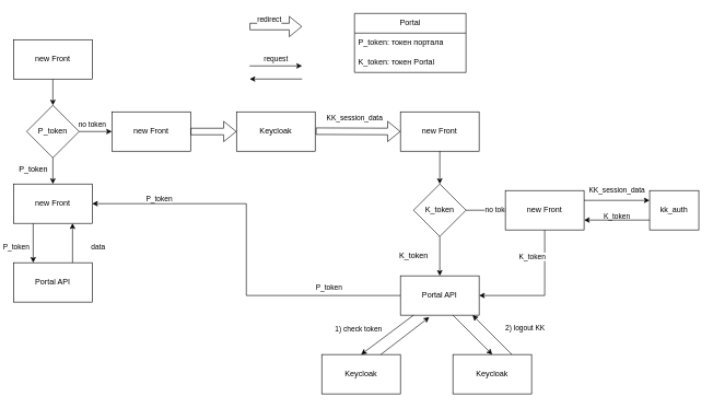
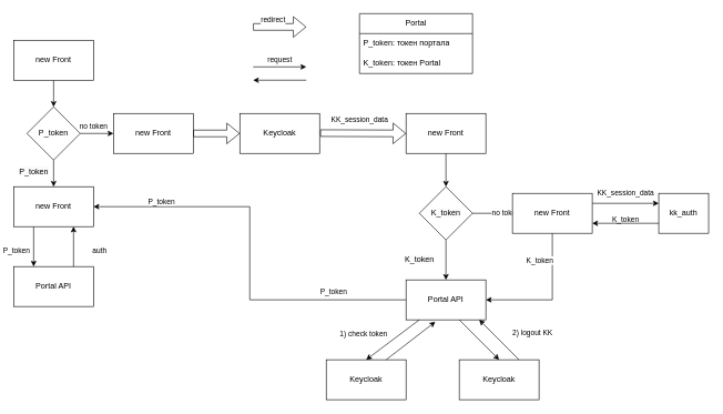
  <mxCell id="0" />
  <mxCell id="1" parent="0" />
  <mxCell id="2" style="edgeStyle=orthogonalEdgeStyle;rounded=0;orthogonalLoop=1;jettySize=auto;html=1;exitX=0.5;exitY=1;exitDx=0;exitDy=0;entryX=0.5;entryY=0;entryDx=0;entryDy=0;" edge="1" parent="1" source="3" target="4"><mxGeometry relative="1" as="geometry" /></mxCell>
  <mxCell id="3" value="new Front" style="rounded=0;whiteSpace=wrap;html=1;" vertex="1" parent="1"><mxGeometry x="20" y="60" width="120" height="60" as="geometry" /></mxCell>
  <mxCell id="4" value="P_token" style="rhombus;whiteSpace=wrap;html=1;" vertex="1" parent="1"><mxGeometry x="40" y="160" width="80" height="80" as="geometry" /></mxCell>
  <mxCell id="5" value="Portal" style="swimlane;fontStyle=0;childLayout=stackLayout;horizontal=1;startSize=30;horizontalStack=0;resizeParent=1;resizeParentMax=0;resizeLast=0;collapsible=1;marginBottom=0;whiteSpace=wrap;html=1;" vertex="1" parent="1"><mxGeometry x="540" y="20" width="170" height="90" as="geometry"><mxRectangle x="560" y="40" width="60" height="30" as="alternateBounds" /></mxGeometry></mxCell>
  <mxCell id="6" value="P_token: токен портала" style="text;strokeColor=none;fillColor=none;align=left;verticalAlign=middle;spacingLeft=4;spacingRight=4;overflow=hidden;points=[[0,0.5],[1,0.5]];portConstraint=eastwest;rotatable=0;whiteSpace=wrap;html=1;" vertex="1" parent="5"><mxGeometry y="30" width="170" height="30" as="geometry" /></mxCell>
  <mxCell id="7" value="K_token: токен&amp;nbsp;Portal" style="text;strokeColor=none;fillColor=none;align=left;verticalAlign=middle;spacingLeft=4;spacingRight=4;overflow=hidden;points=[[0,0.5],[1,0.5]];portConstraint=eastwest;rotatable=0;whiteSpace=wrap;html=1;" vertex="1" parent="5"><mxGeometry y="60" width="170" height="30" as="geometry" /></mxCell>
  <mxCell id="8" value="Keycloak" style="rounded=0;whiteSpace=wrap;html=1;" vertex="1" parent="1"><mxGeometry x="360" y="170" width="120" height="60" as="geometry" /></mxCell>
  <mxCell id="9" value="KK_session_data" style="shape=flexArrow;endArrow=classic;html=1;rounded=0;exitX=1;exitY=0.5;exitDx=0;exitDy=0;" edge="1" parent="1"><mxGeometry x="-0.086" y="20" width="50" height="50" relative="1" as="geometry"><mxPoint x="481" y="199.5" as="sourcePoint" /><mxPoint x="610" y="200" as="targetPoint" /><Array as="points" /><mxPoint as="offset" /></mxGeometry></mxCell>
  <mxCell id="10" value="new Front" style="rounded=0;whiteSpace=wrap;html=1;" vertex="1" parent="1"><mxGeometry x="610" y="170" width="120" height="60" as="geometry" /></mxCell>
  <mxCell id="11" value="K_token" style="endArrow=classic;html=1;rounded=0;exitX=1;exitY=0.25;exitDx=0;exitDy=0;entryX=0;entryY=0.25;entryDx=0;entryDy=0;" edge="1" parent="1" source="29" target="12"><mxGeometry y="-25" width="50" height="50" relative="1" as="geometry"><mxPoint x="800" y="350" as="sourcePoint" /><mxPoint x="800" y="400" as="targetPoint" /><mxPoint as="offset" /></mxGeometry></mxCell>
  <mxCell id="12" value="kk_auth" style="rounded=0;whiteSpace=wrap;html=1;" vertex="1" parent="1"><mxGeometry x="990" y="290" width="75" height="60" as="geometry" /></mxCell>
  <mxCell id="13" value="KK_session_data" style="endArrow=classic;html=1;rounded=0;entryX=1;entryY=0.75;entryDx=0;entryDy=0;exitX=0;exitY=0.75;exitDx=0;exitDy=0;" edge="1" parent="1" source="12" target="29"><mxGeometry y="-45" width="50" height="50" relative="1" as="geometry"><mxPoint x="980" y="335" as="sourcePoint" /><mxPoint x="920" y="389" as="targetPoint" /><mxPoint as="offset" /></mxGeometry></mxCell>
  <mxCell id="14" value="&lt;br style=&quot;border-color: var(--border-color); color: rgb(0, 0, 0); font-family: Helvetica; font-style: normal; font-variant-ligatures: normal; font-variant-caps: normal; font-weight: 400; letter-spacing: normal; orphans: 2; text-align: center; text-indent: 0px; text-transform: none; widows: 2; word-spacing: 0px; -webkit-text-stroke-width: 0px; background-color: rgb(251, 251, 251); text-decoration-thickness: initial; text-decoration-style: initial; text-decoration-color: initial; font-size: 11px;&quot;&gt;&lt;span style=&quot;border-color: var(--border-color); color: rgb(0, 0, 0); font-family: Helvetica; font-size: 12px; font-style: normal; font-variant-ligatures: normal; font-variant-caps: normal; font-weight: 400; letter-spacing: normal; orphans: 2; text-indent: 0px; text-transform: none; widows: 2; word-spacing: 0px; -webkit-text-stroke-width: 0px; text-decoration-thickness: initial; text-decoration-style: initial; text-decoration-color: initial; text-align: left; background-color: rgb(251, 251, 251); float: none; display: inline !important;&quot;&gt;P_token&lt;/span&gt;" style="endArrow=classic;html=1;rounded=0;exitX=0.5;exitY=1;exitDx=0;exitDy=0;" edge="1" parent="1" source="4"><mxGeometry x="-0.5" y="-30" width="50" height="50" relative="1" as="geometry"><mxPoint x="370" y="310" as="sourcePoint" /><mxPoint x="80" y="280" as="targetPoint" /><mxPoint as="offset" /></mxGeometry></mxCell>
  <mxCell id="15" value="Portal API" style="rounded=0;whiteSpace=wrap;html=1;" vertex="1" parent="1"><mxGeometry x="20" y="400" width="120" height="60" as="geometry" /></mxCell>
  <mxCell id="16" value="redirect" style="shape=flexArrow;endArrow=classic;html=1;rounded=0;" edge="1" parent="1"><mxGeometry x="-0.25" y="10" width="50" height="50" relative="1" as="geometry"><mxPoint x="380" y="40" as="sourcePoint" /><mxPoint x="460" y="40" as="targetPoint" /><mxPoint as="offset" /></mxGeometry></mxCell>
  <mxCell id="17" value="request" style="endArrow=classic;html=1;rounded=0;" edge="1" parent="1"><mxGeometry y="10" width="50" height="50" relative="1" as="geometry"><mxPoint x="380" y="100" as="sourcePoint" /><mxPoint x="460" y="100" as="targetPoint" /><mxPoint as="offset" /></mxGeometry></mxCell>
  <mxCell id="18" value="" style="endArrow=classic;html=1;rounded=0;exitX=0.5;exitY=1;exitDx=0;exitDy=0;" edge="1" parent="1" source="10"><mxGeometry width="50" height="50" relative="1" as="geometry"><mxPoint x="510" y="310" as="sourcePoint" /><mxPoint x="670" y="280" as="targetPoint" /></mxGeometry></mxCell>
  <mxCell id="19" value="no token" style="edgeStyle=orthogonalEdgeStyle;rounded=0;orthogonalLoop=1;jettySize=auto;html=1;exitX=1;exitY=0.5;exitDx=0;exitDy=0;" edge="1" parent="1" source="20"><mxGeometry y="20" relative="1" as="geometry"><mxPoint x="770" y="320" as="targetPoint" /><mxPoint as="offset" /></mxGeometry></mxCell>
  <mxCell id="20" value="&#10;&lt;br style=&quot;border-color: var(--border-color); color: rgb(0, 0, 0); font-family: Helvetica; font-size: 11px; font-style: normal; font-variant-ligatures: normal; font-variant-caps: normal; font-weight: 400; letter-spacing: normal; orphans: 2; text-align: center; text-indent: 0px; text-transform: none; widows: 2; word-spacing: 0px; -webkit-text-stroke-width: 0px; text-decoration-thickness: initial; text-decoration-style: initial; text-decoration-color: initial;&quot;&gt;&lt;span style=&quot;border-color: var(--border-color); color: rgb(0, 0, 0); font-family: Helvetica; font-style: normal; font-variant-ligatures: normal; font-variant-caps: normal; font-weight: 400; letter-spacing: normal; orphans: 2; text-indent: 0px; text-transform: none; widows: 2; word-spacing: 0px; -webkit-text-stroke-width: 0px; text-decoration-thickness: initial; text-decoration-style: initial; text-decoration-color: initial; font-size: 12px; text-align: left; background-color: rgb(251, 251, 251); float: none; display: inline !important;&quot;&gt;K_token&lt;/span&gt;&lt;br style=&quot;border-color: var(--border-color); color: rgb(0, 0, 0); font-family: Helvetica; font-size: 11px; font-style: normal; font-variant-ligatures: normal; font-variant-caps: normal; font-weight: 400; letter-spacing: normal; orphans: 2; text-align: center; text-indent: 0px; text-transform: none; widows: 2; word-spacing: 0px; -webkit-text-stroke-width: 0px; text-decoration-thickness: initial; text-decoration-style: initial; text-decoration-color: initial;&quot;&gt;&#10;&#10;" style="rhombus;whiteSpace=wrap;html=1;" vertex="1" parent="1"><mxGeometry x="630" y="280" width="80" height="80" as="geometry" /></mxCell>
  <mxCell id="21" value="" style="endArrow=classic;html=1;rounded=0;" edge="1" parent="1"><mxGeometry width="50" height="50" relative="1" as="geometry"><mxPoint x="460" y="120" as="sourcePoint" /><mxPoint x="380" y="120" as="targetPoint" /></mxGeometry></mxCell>
  <mxCell id="22" value="" style="endArrow=classic;html=1;rounded=0;exitX=0.25;exitY=1;exitDx=0;exitDy=0;entryX=0.25;entryY=0;entryDx=0;entryDy=0;" edge="1" parent="1" source="23" target="15"><mxGeometry width="50" height="50" relative="1" as="geometry"><mxPoint x="560" y="410" as="sourcePoint" /><mxPoint x="610" y="360" as="targetPoint" /></mxGeometry></mxCell>
  <mxCell id="23" value="new Front" style="rounded=0;whiteSpace=wrap;html=1;" vertex="1" parent="1"><mxGeometry x="20" y="280" width="120" height="60" as="geometry" /></mxCell>
  <mxCell id="24" value="" style="endArrow=classic;html=1;rounded=0;exitX=0.75;exitY=0;exitDx=0;exitDy=0;entryX=0.75;entryY=1;entryDx=0;entryDy=0;" edge="1" parent="1" source="15" target="23"><mxGeometry width="50" height="50" relative="1" as="geometry"><mxPoint x="560" y="410" as="sourcePoint" /><mxPoint x="610" y="360" as="targetPoint" /></mxGeometry></mxCell>
  <mxCell id="25" value="new Front" style="rounded=0;whiteSpace=wrap;html=1;" vertex="1" parent="1"><mxGeometry x="170" y="170" width="120" height="60" as="geometry" /></mxCell>
  <mxCell id="26" value="no token" style="endArrow=classic;html=1;rounded=0;exitX=1;exitY=0.5;exitDx=0;exitDy=0;entryX=0;entryY=0.5;entryDx=0;entryDy=0;" edge="1" parent="1" source="4" target="25"><mxGeometry x="-0.2" y="10" width="50" height="50" relative="1" as="geometry"><mxPoint x="560" y="410" as="sourcePoint" /><mxPoint x="610" y="360" as="targetPoint" /><mxPoint as="offset" /></mxGeometry></mxCell>
  <mxCell id="27" style="edgeStyle=orthogonalEdgeStyle;rounded=0;orthogonalLoop=1;jettySize=auto;html=1;exitX=0.5;exitY=1;exitDx=0;exitDy=0;entryX=1;entryY=0.5;entryDx=0;entryDy=0;" edge="1" parent="1" source="29" target="32"><mxGeometry relative="1" as="geometry" /></mxCell>
  <mxCell id="28" value="K_token" style="edgeLabel;html=1;align=center;verticalAlign=middle;resizable=0;points=[];" vertex="1" connectable="0" parent="27"><mxGeometry x="-0.72" y="-4" relative="1" as="geometry"><mxPoint x="-16" y="12" as="offset" /></mxGeometry></mxCell>
  <mxCell id="29" value="new Front" style="rounded=0;whiteSpace=wrap;html=1;" vertex="1" parent="1"><mxGeometry x="770" y="290" width="120" height="60" as="geometry" /></mxCell>
  <mxCell id="30" style="edgeStyle=orthogonalEdgeStyle;rounded=0;orthogonalLoop=1;jettySize=auto;html=1;exitX=0;exitY=0.5;exitDx=0;exitDy=0;entryX=1;entryY=0.5;entryDx=0;entryDy=0;" edge="1" parent="1" source="32" target="23"><mxGeometry relative="1" as="geometry" /></mxCell>
  <mxCell id="31" value="&lt;br style=&quot;border-color: var(--border-color); background-color: rgb(251, 251, 251);&quot;&gt;P_token" style="edgeLabel;html=1;align=center;verticalAlign=middle;resizable=0;points=[];" vertex="1" connectable="0" parent="30"><mxGeometry x="-0.557" relative="1" as="geometry"><mxPoint x="25" y="-20" as="offset" /></mxGeometry></mxCell>
  <mxCell id="32" value="Portal API" style="rounded=0;whiteSpace=wrap;html=1;" vertex="1" parent="1"><mxGeometry x="610" y="420" width="120" height="60" as="geometry" /></mxCell>
  <mxCell id="33" value="&lt;span style=&quot;border-color: var(--border-color); color: rgb(0, 0, 0); font-family: Helvetica; font-size: 12px; font-style: normal; font-variant-ligatures: normal; font-variant-caps: normal; font-weight: 400; letter-spacing: normal; orphans: 2; text-indent: 0px; text-transform: none; widows: 2; word-spacing: 0px; -webkit-text-stroke-width: 0px; text-decoration-thickness: initial; text-decoration-style: initial; text-decoration-color: initial; text-align: left; background-color: rgb(251, 251, 251); float: none; display: inline !important;&quot;&gt;K_token&lt;/span&gt;" style="endArrow=classic;html=1;rounded=0;exitX=0.5;exitY=1;exitDx=0;exitDy=0;entryX=0.5;entryY=0;entryDx=0;entryDy=0;" edge="1" parent="1" source="20" target="32"><mxGeometry y="-40" width="50" height="50" relative="1" as="geometry"><mxPoint x="60" y="250" as="sourcePoint" /><mxPoint x="60" y="290" as="targetPoint" /><mxPoint as="offset" /></mxGeometry></mxCell>
  <mxCell id="34" value="" style="shape=flexArrow;endArrow=classic;html=1;rounded=0;exitX=1;exitY=0.5;exitDx=0;exitDy=0;" edge="1" parent="1" source="25"><mxGeometry width="50" height="50" relative="1" as="geometry"><mxPoint x="560" y="400" as="sourcePoint" /><mxPoint x="360" y="200" as="targetPoint" /></mxGeometry></mxCell>
  <mxCell id="35" value="Keycloak" style="rounded=0;whiteSpace=wrap;html=1;" vertex="1" parent="1"><mxGeometry x="490" y="540" width="120" height="60" as="geometry" /></mxCell>
  <mxCell id="36" value="1) check token" style="endArrow=classic;html=1;rounded=0;entryX=0.5;entryY=0;entryDx=0;entryDy=0;" edge="1" parent="1" target="35"><mxGeometry x="0.59" y="-33" width="50" height="50" relative="1" as="geometry"><mxPoint x="630" y="480" as="sourcePoint" /><mxPoint x="610" y="250" as="targetPoint" /><mxPoint as="offset" /></mxGeometry></mxCell>
  <mxCell id="37" value="" style="endArrow=classic;html=1;rounded=0;exitX=0.75;exitY=0;exitDx=0;exitDy=0;entryX=0.367;entryY=1.05;entryDx=0;entryDy=0;entryPerimeter=0;" edge="1" parent="1" source="35" target="32"><mxGeometry width="50" height="50" relative="1" as="geometry"><mxPoint x="560" y="300" as="sourcePoint" /><mxPoint x="610" y="250" as="targetPoint" /></mxGeometry></mxCell>
  <mxCell id="38" value="Keycloak" style="rounded=0;whiteSpace=wrap;html=1;" vertex="1" parent="1"><mxGeometry x="690" y="540" width="120" height="60" as="geometry" /></mxCell>
  <mxCell id="39" value="2) logout KK" style="endArrow=classic;html=1;rounded=0;entryX=0.5;entryY=0;entryDx=0;entryDy=0;" edge="1" parent="1" target="38"><mxGeometry x="1" y="64" width="50" height="50" relative="1" as="geometry"><mxPoint x="690" y="480" as="sourcePoint" /><mxPoint x="810" y="250" as="targetPoint" /><mxPoint x="5" y="5" as="offset" /></mxGeometry></mxCell>
  <mxCell id="40" value="" style="endArrow=classic;html=1;rounded=0;exitX=0.75;exitY=0;exitDx=0;exitDy=0;" edge="1" parent="1" source="38"><mxGeometry width="50" height="50" relative="1" as="geometry"><mxPoint x="760" y="300" as="sourcePoint" /><mxPoint x="720" y="480" as="targetPoint" /></mxGeometry></mxCell>
  <mxCell id="41" value="P_token" style="edgeLabel;html=1;align=center;verticalAlign=middle;resizable=0;points=[];" vertex="1" connectable="0" parent="1"><mxGeometry x="510" y="450" as="geometry"><mxPoint x="-269" y="-149" as="offset" /></mxGeometry></mxCell>
  <mxCell id="42" value="&lt;br style=&quot;border-color: var(--border-color); background-color: rgb(251, 251, 251);&quot;&gt;P_token" style="edgeLabel;html=1;align=center;verticalAlign=middle;resizable=0;points=[];" vertex="1" connectable="0" parent="1"><mxGeometry x="510" y="440" as="geometry"><mxPoint x="-487" y="-71" as="offset" /></mxGeometry></mxCell>
- <mxCell id="43" value="data" style="edgeLabel;html=1;align=center;verticalAlign=middle;resizable=0;points=[];" vertex="1" connectable="0" parent="1"><mxGeometry x="510" y="440" as="geometry"><mxPoint x="-362" y="-65" as="offset" /></mxGeometry></mxCell>
+ <mxCell id="43" value="auth" style="edgeLabel;html=1;align=center;verticalAlign=middle;resizable=0;points=[];" vertex="1" connectable="0" parent="1"><mxGeometry x="510" y="440" as="geometry"><mxPoint x="-362" y="-65" as="offset" /></mxGeometry></mxCell>
